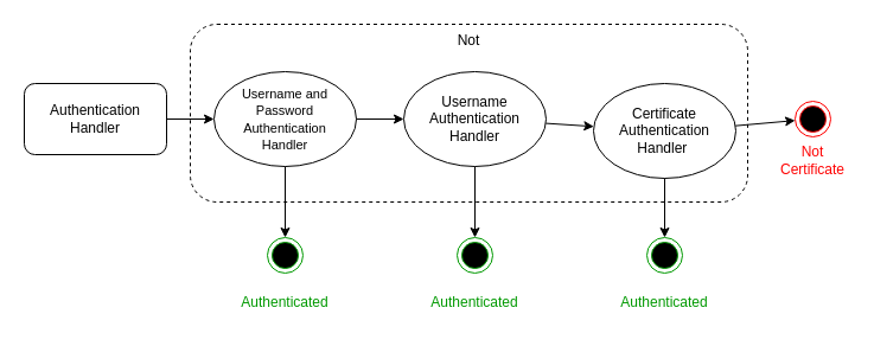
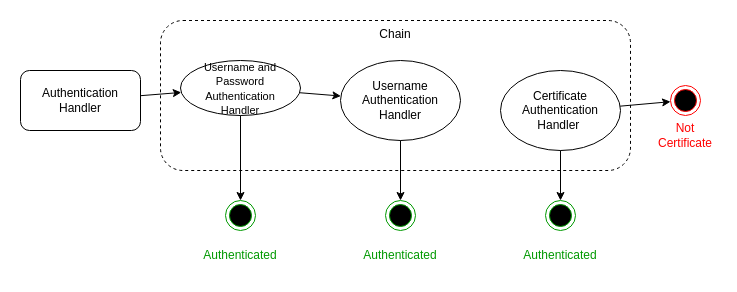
  <mxCell id="0" />
  <mxCell id="1" parent="0" />
- <mxCell id="2" value="Not" style="rounded=1;whiteSpace=wrap;html=1;dashed=1;verticalAlign=top;align=center;" parent="1" vertex="1"><mxGeometry x="160" y="20" width="470" height="150" as="geometry" /></mxCell>
+ <mxCell id="2" value="Chain" style="rounded=1;whiteSpace=wrap;html=1;dashed=1;verticalAlign=top;align=center;" parent="1" vertex="1"><mxGeometry x="160" y="20" width="470" height="150" as="geometry" /></mxCell>
  <mxCell id="3" value="Authentication Handler" style="rounded=1;whiteSpace=wrap;html=1;" parent="1" vertex="1"><mxGeometry x="20" y="70" width="120" height="60" as="geometry" /></mxCell>
- <mxCell id="4" value="&lt;font style=&quot;font-size: 11px;&quot;&gt;Username and Password Authentication&lt;br&gt;Handler&lt;/font&gt;" style="ellipse;whiteSpace=wrap;html=1;" parent="1" vertex="1"><mxGeometry x="180" y="60" width="120" height="80" as="geometry" /></mxCell>
+ <mxCell id="4" value="&lt;font style=&quot;font-size: 11px;&quot;&gt;Username and Password Authentication&lt;br&gt;Handler&lt;/font&gt;" style="ellipse;whiteSpace=wrap;html=1;" parent="1" vertex="1"><mxGeometry x="180" y="60" width="120" height="55" as="geometry" /></mxCell>
  <mxCell id="5" value="Username &lt;br&gt;Authentication Handler" style="ellipse;whiteSpace=wrap;html=1;" parent="1" vertex="1"><mxGeometry x="340" y="60" width="120" height="80" as="geometry" /></mxCell>
  <mxCell id="6" value="Certificate Authentication Handler&amp;nbsp;" style="ellipse;whiteSpace=wrap;html=1;" parent="1" vertex="1"><mxGeometry x="500" y="70" width="120" height="80" as="geometry" /></mxCell>
  <mxCell id="7" value="" style="endArrow=classic;html=1;rounded=0;" parent="1" source="4" target="5" edge="1"><mxGeometry width="50" height="50" relative="1" as="geometry"><mxPoint x="390" y="150" as="sourcePoint" /><mxPoint x="440" y="100" as="targetPoint" /></mxGeometry></mxCell>
  <mxCell id="8" value="" style="endArrow=classic;html=1;rounded=0;" parent="1" source="3" target="4" edge="1"><mxGeometry width="50" height="50" relative="1" as="geometry"><mxPoint x="310" y="110" as="sourcePoint" /><mxPoint x="240" y="100" as="targetPoint" /></mxGeometry></mxCell>
- <mxCell id="9" value="" style="endArrow=classic;html=1;rounded=0;" parent="1" source="5" target="6" edge="1"><mxGeometry width="50" height="50" relative="1" as="geometry"><mxPoint x="310" y="110" as="sourcePoint" /><mxPoint x="350" y="110" as="targetPoint" /></mxGeometry></mxCell>
  <mxCell id="10" value="" style="endArrow=classic;html=1;rounded=0;" edge="1" parent="1" source="4" target="13"><mxGeometry width="50" height="50" relative="1" as="geometry"><mxPoint x="310" y="110" as="sourcePoint" /><mxPoint x="240" y="200" as="targetPoint" /></mxGeometry></mxCell>
  <mxCell id="11" value="" style="endArrow=classic;html=1;rounded=0;" edge="1" parent="1" source="5" target="14"><mxGeometry width="50" height="50" relative="1" as="geometry"><mxPoint x="250" y="150" as="sourcePoint" /><mxPoint x="400" y="200" as="targetPoint" /></mxGeometry></mxCell>
  <mxCell id="12" value="" style="endArrow=classic;html=1;rounded=0;" edge="1" parent="1" source="6" target="15"><mxGeometry width="50" height="50" relative="1" as="geometry"><mxPoint x="409" y="150" as="sourcePoint" /><mxPoint x="560" y="200" as="targetPoint" /></mxGeometry></mxCell>
  <mxCell id="13" value="" style="ellipse;html=1;shape=endState;fillColor=#000000;strokeColor=#009900;" vertex="1" parent="1"><mxGeometry x="225" y="200" width="30" height="30" as="geometry" /></mxCell>
  <mxCell id="14" value="" style="ellipse;html=1;shape=endState;fillColor=#000000;strokeColor=#009900;" vertex="1" parent="1"><mxGeometry x="385" y="200" width="30" height="30" as="geometry" /></mxCell>
  <mxCell id="15" value="" style="ellipse;html=1;shape=endState;fillColor=#000000;strokeColor=#009900;" vertex="1" parent="1"><mxGeometry x="545" y="200" width="30" height="30" as="geometry" /></mxCell>
  <mxCell id="16" value="Authenticated" style="text;html=1;strokeColor=none;fillColor=none;align=center;verticalAlign=middle;whiteSpace=wrap;rounded=0;fontColor=#009900;" vertex="1" parent="1"><mxGeometry x="210" y="240" width="60" height="30" as="geometry" /></mxCell>
  <mxCell id="17" value="Authenticated" style="text;html=1;strokeColor=none;fillColor=none;align=center;verticalAlign=middle;whiteSpace=wrap;rounded=0;fontColor=#009900;" vertex="1" parent="1"><mxGeometry x="370" y="240" width="60" height="30" as="geometry" /></mxCell>
  <mxCell id="18" value="Authenticated" style="text;html=1;strokeColor=none;fillColor=none;align=center;verticalAlign=middle;whiteSpace=wrap;rounded=0;fontColor=#009900;" vertex="1" parent="1"><mxGeometry x="530" y="240" width="60" height="30" as="geometry" /></mxCell>
  <mxCell id="19" value="" style="endArrow=classic;html=1;rounded=0;" edge="1" parent="1" source="6" target="20"><mxGeometry width="50" height="50" relative="1" as="geometry"><mxPoint x="570" y="150" as="sourcePoint" /><mxPoint x="670" y="100" as="targetPoint" /></mxGeometry></mxCell>
  <mxCell id="20" value="" style="ellipse;html=1;shape=endState;fillColor=#000000;strokeColor=#ff0000;" vertex="1" parent="1"><mxGeometry x="670" y="85" width="30" height="30" as="geometry" /></mxCell>
  <mxCell id="21" value="Not&lt;br&gt;Certificate" style="text;html=1;strokeColor=none;fillColor=none;align=center;verticalAlign=middle;whiteSpace=wrap;rounded=0;fontColor=#FF0000;" vertex="1" parent="1"><mxGeometry x="655" y="120" width="60" height="30" as="geometry" /></mxCell>
